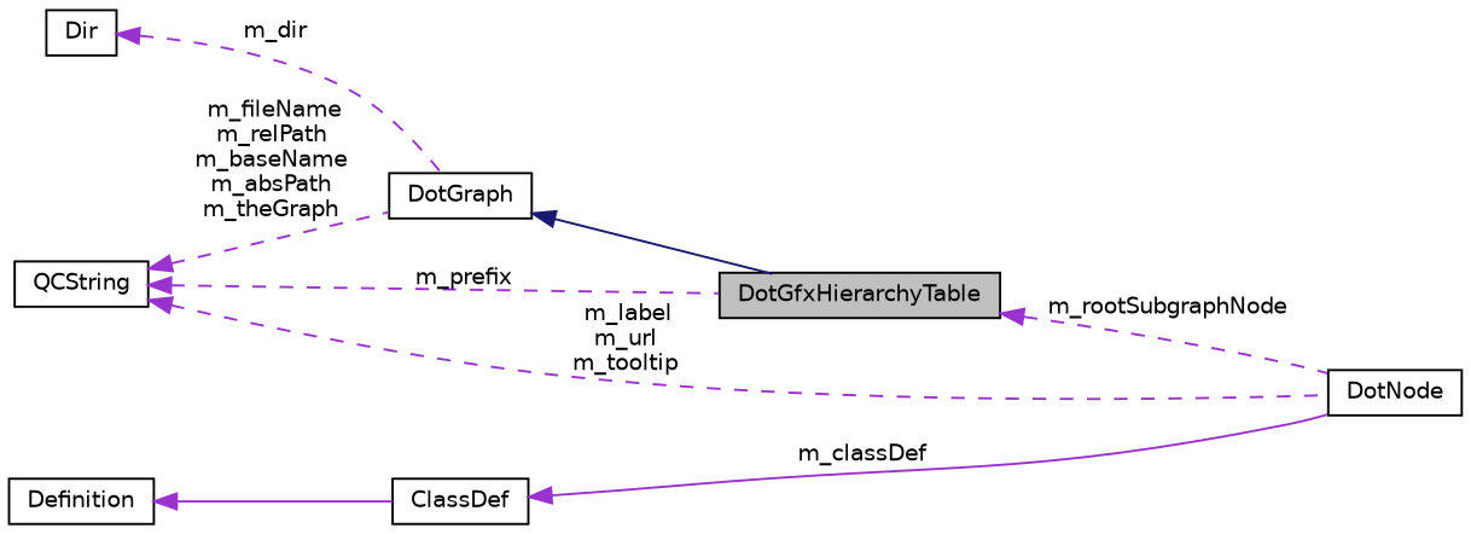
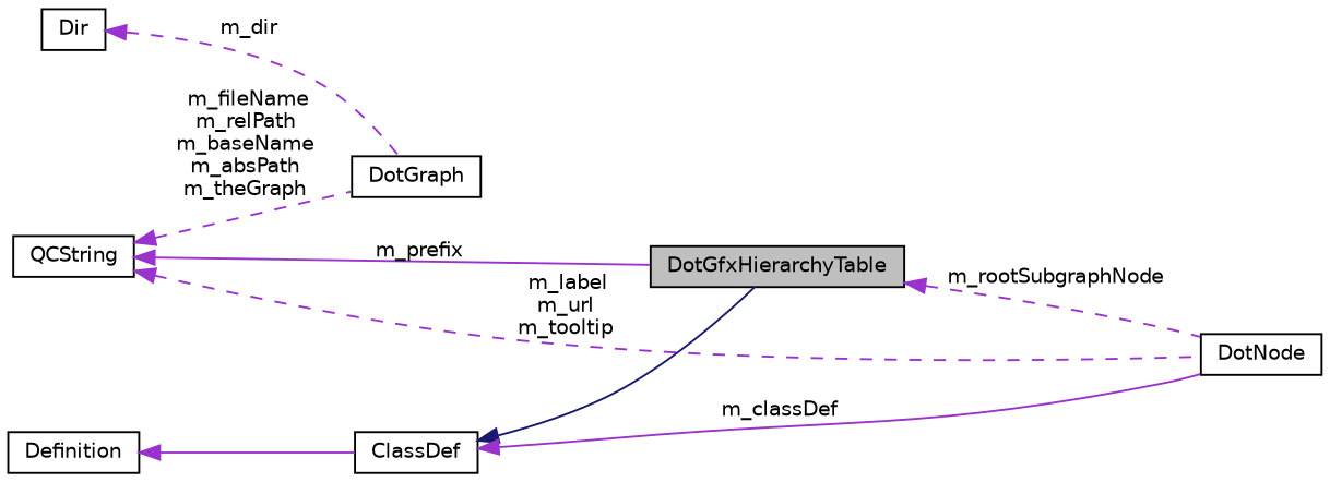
  digraph {
    rankdir=LR
    node [color=black fillcolor=white fontname=Helvetica fontsize=10 shape=record style=filled]
    edge [color=darkorchid3 dir=back fontname=Helvetica fontsize=10 labelfontname=Helvetica labelfontsize=10 style=dashed]
    n1 [fillcolor=grey75 fontcolor=black height=0.2 label=DotGfxHierarchyTable width=0.4]
    n2 [height=0.2 label=DotNode width=0.4]
    n3 [height=0.2 label=DotGraph width=0.4]
    n4 [height=0.2 label=QCString width=0.4]
    n5 [height=0.2 label=Dir width=0.4]
    n6 [height=0.2 label=ClassDef width=0.4]
    n7 [height=0.2 label=Definition width=0.4]
    n1 -> n2 [label=" m_rootSubgraphNode"]
-   n3 -> n1 [color=midnightblue style=solid]
-   n4 -> n1 [label=" m_prefix"]
+   n6 -> n1 [color=midnightblue style=solid]
+   n4 -> n1 [label=" m_prefix" style=solid]
    n4 -> n2 [label=" m_label\nm_url\nm_tooltip"]
    n4 -> n3 [label=" m_fileName\nm_relPath\nm_baseName\nm_absPath\nm_theGraph"]
    n5 -> n3 [label=" m_dir"]
    n6 -> n2 [label=" m_classDef" style=solid]
    n7 -> n6 [style=solid]
  }
